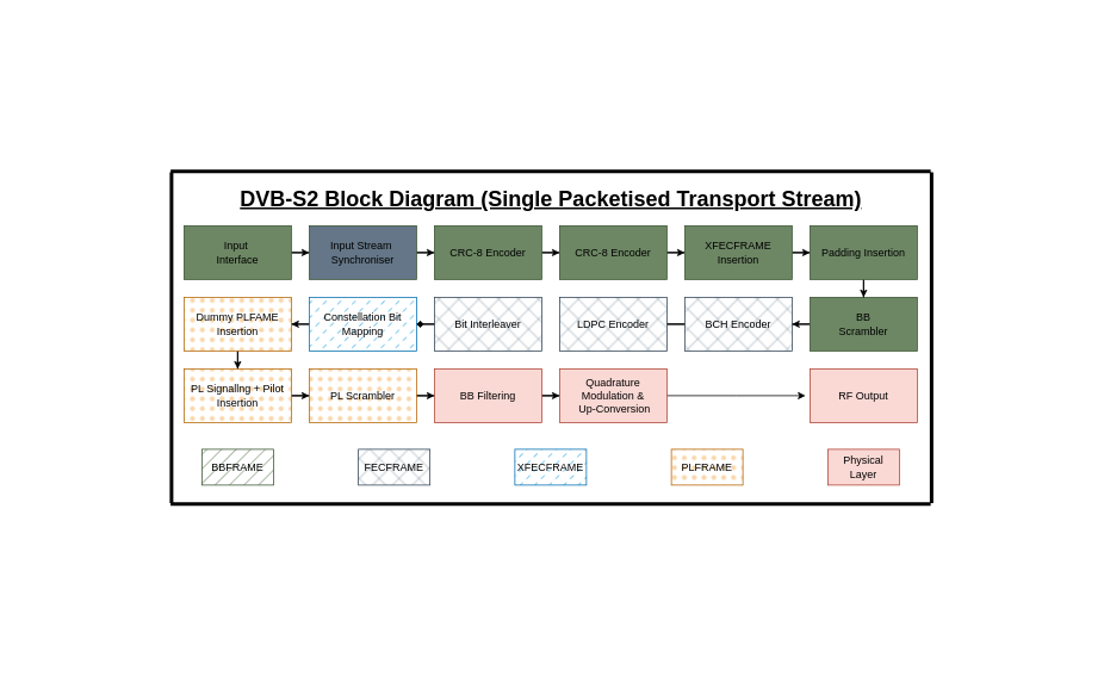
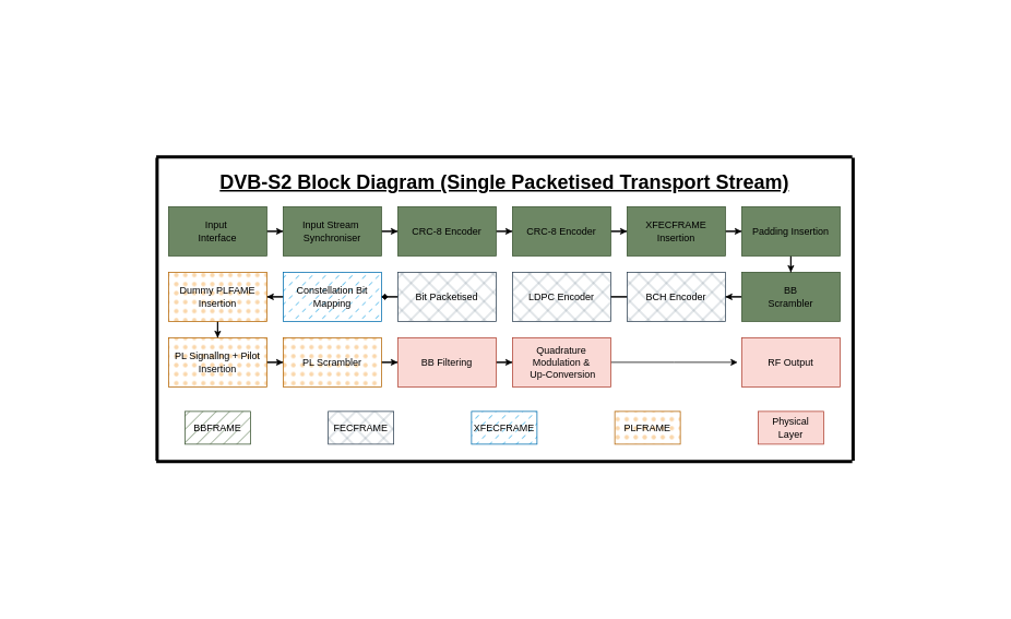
  <mxCell id="0" />
  <mxCell id="1" parent="0" />
  <mxCell id="2" value="DVB-S2 Block Diagram (Single Packetised Transport Stream)" style="text;strokeColor=none;fillColor=none;html=1;fontSize=24;fontStyle=5;verticalAlign=middle;align=center;" vertex="1" parent="1"><mxGeometry x="250" y="202" width="730" height="40" as="geometry" /></mxCell>
  <mxCell id="3" value="" style="line;strokeWidth=4;html=1;perimeter=backbonePerimeter;points=[];outlineConnect=0;" vertex="1" parent="1"><mxGeometry y="20" width="850" height="342" as="geometry" x="190" /></mxCell>
  <mxCell id="4" value="" style="edgeStyle=orthogonalEdgeStyle;rounded=0;orthogonalLoop=1;jettySize=auto;html=1;labelBorderColor=none;textShadow=0;" edge="1" parent="1" source="5" target="7"><mxGeometry relative="1" as="geometry" /></mxCell>
  <mxCell id="5" value="Input&amp;nbsp;&lt;br&gt;Interface" style="rounded=0;whiteSpace=wrap;html=1;fillColor=#6d8764;fontColor=#000000;strokeColor=#3A5431;labelBorderColor=none;textShadow=0;" vertex="1" parent="1"><mxGeometry x="205" y="252" width="120" height="60" as="geometry" /></mxCell>
  <mxCell id="6" value="" style="edgeStyle=orthogonalEdgeStyle;rounded=0;orthogonalLoop=1;jettySize=auto;html=1;labelBorderColor=none;textShadow=0;" edge="1" parent="1" source="7" target="9"><mxGeometry relative="1" as="geometry" /></mxCell>
- <mxCell id="7" value="Input Stream&amp;nbsp;&lt;div&gt;Synchroniser&lt;/div&gt;" style="rounded=0;whiteSpace=wrap;html=1;fillColor=#647687;fontColor=#000000;strokeColor=#3A5431;labelBorderColor=none;textShadow=0;" vertex="1" parent="1"><mxGeometry x="345" y="252" width="120" height="60" as="geometry" /></mxCell>
+ <mxCell id="7" value="Input Stream&amp;nbsp;&lt;div&gt;Synchroniser&lt;/div&gt;" style="rounded=0;whiteSpace=wrap;html=1;fillColor=#6d8764;fontColor=#000000;strokeColor=#3A5431;labelBorderColor=none;textShadow=0;" vertex="1" parent="1"><mxGeometry x="345" y="252" width="120" height="60" as="geometry" /></mxCell>
  <mxCell id="8" value="" style="edgeStyle=orthogonalEdgeStyle;rounded=0;orthogonalLoop=1;jettySize=auto;html=1;labelBorderColor=none;textShadow=0;" edge="1" parent="1" source="9" target="11"><mxGeometry relative="1" as="geometry" /></mxCell>
  <mxCell id="9" value="CRC-8 Encoder" style="rounded=0;whiteSpace=wrap;html=1;fillColor=#6d8764;fontColor=#000000;strokeColor=#3A5431;labelBorderColor=none;textShadow=0;" vertex="1" parent="1"><mxGeometry x="485" y="252" width="120" height="60" as="geometry" /></mxCell>
  <mxCell id="10" value="" style="edgeStyle=orthogonalEdgeStyle;rounded=0;orthogonalLoop=1;jettySize=auto;html=1;labelBorderColor=none;textShadow=0;" edge="1" parent="1" source="11" target="13"><mxGeometry relative="1" as="geometry" /></mxCell>
  <mxCell id="11" value="CRC-8 Encoder" style="rounded=0;whiteSpace=wrap;html=1;fillColor=#6d8764;fontColor=#000000;strokeColor=#3A5431;labelBorderColor=none;textShadow=0;" vertex="1" parent="1"><mxGeometry x="625" y="252" width="120" height="60" as="geometry" /></mxCell>
  <mxCell id="12" value="" style="edgeStyle=orthogonalEdgeStyle;rounded=0;orthogonalLoop=1;jettySize=auto;html=1;labelBorderColor=none;textShadow=0;" edge="1" parent="1" source="13" target="17"><mxGeometry relative="1" as="geometry" /></mxCell>
  <mxCell id="13" value="XFECFRAME&lt;div&gt;Insertion&lt;/div&gt;" style="rounded=0;whiteSpace=wrap;html=1;fillColor=#6d8764;fontColor=#000000;strokeColor=#3A5431;labelBorderColor=none;textShadow=0;" vertex="1" parent="1"><mxGeometry x="765" y="252" width="120" height="60" as="geometry" /></mxCell>
  <mxCell id="14" value="" style="edgeStyle=orthogonalEdgeStyle;rounded=0;orthogonalLoop=1;jettySize=auto;html=1;labelBorderColor=none;textShadow=0;" edge="1" parent="1" source="15" target="19"><mxGeometry relative="1" as="geometry" /></mxCell>
  <mxCell id="15" value="BB&lt;br&gt;Scrambler" style="rounded=0;whiteSpace=wrap;html=1;fillColor=#6d8764;fontColor=#000000;strokeColor=#3A5431;labelBorderColor=none;textShadow=0;" vertex="1" parent="1"><mxGeometry x="905" y="332" width="120" height="60" as="geometry" /></mxCell>
  <mxCell id="16" value="" style="edgeStyle=orthogonalEdgeStyle;rounded=0;orthogonalLoop=1;jettySize=auto;html=1;labelBorderColor=none;textShadow=0;" edge="1" parent="1" source="17" target="15"><mxGeometry relative="1" as="geometry" /></mxCell>
  <mxCell id="17" value="Padding Insertion" style="rounded=0;whiteSpace=wrap;html=1;fillColor=#6d8764;fontColor=#000000;strokeColor=#3A5431;labelBorderColor=none;textShadow=0;" vertex="1" parent="1"><mxGeometry x="905" y="252" width="120" height="60" as="geometry" /></mxCell>
  <mxCell id="18" value="" style="edgeStyle=orthogonalEdgeStyle;rounded=0;orthogonalLoop=1;jettySize=auto;html=1;labelBorderColor=none;textShadow=0;endArrow=none;" edge="1" parent="1" source="19" target="20"><mxGeometry relative="1" as="geometry" /></mxCell>
  <mxCell id="19" value="BCH Encoder" style="rounded=0;whiteSpace=wrap;html=1;fillColor=#647687;fontColor=#000000;strokeColor=#314354;fillStyle=cross-hatch;labelBorderColor=none;textShadow=0;" vertex="1" parent="1"><mxGeometry x="765" y="332" width="120" height="60" as="geometry" /></mxCell>
  <mxCell id="20" value="LDPC Encoder" style="rounded=0;whiteSpace=wrap;html=1;fillColor=#647687;fontColor=#000000;strokeColor=#314354;fillStyle=cross-hatch;labelBorderColor=none;textShadow=0;" vertex="1" parent="1"><mxGeometry x="625" y="332" width="120" height="60" as="geometry" /></mxCell>
  <mxCell id="21" value="" style="edgeStyle=orthogonalEdgeStyle;rounded=0;orthogonalLoop=1;jettySize=auto;html=1;labelBorderColor=none;textShadow=0;endArrow=diamond;" edge="1" parent="1" source="22" target="24"><mxGeometry relative="1" as="geometry" /></mxCell>
- <mxCell id="22" value="Bit Interleaver" style="rounded=0;whiteSpace=wrap;html=1;fillColor=#647687;fontColor=#000000;strokeColor=#314354;fillStyle=cross-hatch;labelBorderColor=none;textShadow=0;" vertex="1" parent="1"><mxGeometry x="485" y="332" width="120" height="60" as="geometry" /></mxCell>
+ <mxCell id="22" value="Bit Packetised" style="rounded=0;whiteSpace=wrap;html=1;fillColor=#647687;fontColor=#000000;strokeColor=#314354;fillStyle=cross-hatch;labelBorderColor=none;textShadow=0;" vertex="1" parent="1"><mxGeometry x="485" y="332" width="120" height="60" as="geometry" /></mxCell>
  <mxCell id="23" value="" style="edgeStyle=orthogonalEdgeStyle;rounded=0;orthogonalLoop=1;jettySize=auto;html=1;labelBorderColor=none;textShadow=0;" edge="1" parent="1" source="24" target="26"><mxGeometry relative="1" as="geometry" /></mxCell>
  <mxCell id="24" value="Constellation Bit Mapping" style="rounded=0;whiteSpace=wrap;html=1;fillColor=#1ba1e2;fontColor=#000000;strokeColor=#006EAF;fillStyle=dashed;labelBorderColor=none;textShadow=0;" vertex="1" parent="1"><mxGeometry x="345" y="332" width="120" height="60" as="geometry" /></mxCell>
  <mxCell id="25" value="" style="edgeStyle=orthogonalEdgeStyle;rounded=0;orthogonalLoop=1;jettySize=auto;html=1;labelBorderColor=none;textShadow=0;" edge="1" parent="1" source="26" target="28"><mxGeometry relative="1" as="geometry" /></mxCell>
  <mxCell id="26" value="Dummy PLFAME Insertion" style="rounded=0;whiteSpace=wrap;html=1;fillColor=#fad7ac;fillStyle=dots;strokeColor=#b46504;labelBorderColor=none;textShadow=0;" vertex="1" parent="1"><mxGeometry x="205" y="332" width="120" height="60" as="geometry" /></mxCell>
  <mxCell id="27" value="" style="edgeStyle=orthogonalEdgeStyle;rounded=0;orthogonalLoop=1;jettySize=auto;html=1;labelBorderColor=none;textShadow=0;" edge="1" parent="1" source="28" target="30"><mxGeometry relative="1" as="geometry" /></mxCell>
  <mxCell id="28" value="PL Signallng + Pilot Insertion" style="rounded=0;whiteSpace=wrap;html=1;fillColor=#fad7ac;fillStyle=dots;strokeColor=#b46504;labelBorderColor=none;textShadow=0;" vertex="1" parent="1"><mxGeometry x="205" y="412" width="120" height="60" as="geometry" /></mxCell>
  <mxCell id="29" value="" style="edgeStyle=orthogonalEdgeStyle;rounded=0;orthogonalLoop=1;jettySize=auto;html=1;labelBorderColor=none;textShadow=0;" edge="1" parent="1" source="30" target="32"><mxGeometry relative="1" as="geometry" /></mxCell>
  <mxCell id="30" value="PL Scrambler" style="rounded=0;whiteSpace=wrap;html=1;fillColor=#fad7ac;fillStyle=dots;strokeColor=#b46504;labelBorderColor=none;textShadow=0;" vertex="1" parent="1"><mxGeometry x="345" y="412" width="120" height="60" as="geometry" /></mxCell>
  <mxCell id="31" value="" style="edgeStyle=orthogonalEdgeStyle;rounded=0;orthogonalLoop=1;jettySize=auto;html=1;labelBorderColor=none;textShadow=0;" edge="1" parent="1" source="32" target="34"><mxGeometry relative="1" as="geometry" /></mxCell>
  <mxCell id="32" value="BB Filtering" style="rounded=0;whiteSpace=wrap;html=1;fillColor=#fad9d5;strokeColor=#ae4132;labelBorderColor=none;textShadow=0;" vertex="1" parent="1"><mxGeometry x="485" y="412" width="120" height="60" as="geometry" /></mxCell>
  <mxCell id="33" style="edgeStyle=orthogonalEdgeStyle;rounded=0;orthogonalLoop=1;jettySize=auto;html=1;labelBorderColor=none;textShadow=0;" edge="1" parent="1" source="34"><mxGeometry relative="1" as="geometry"><mxPoint x="900" y="442" as="targetPoint" /></mxGeometry></mxCell>
  <mxCell id="34" value="Quadrature Modulation &amp;amp;&lt;div&gt;&amp;nbsp;Up-Conversion&lt;/div&gt;" style="rounded=0;whiteSpace=wrap;html=1;fillColor=#fad9d5;strokeColor=#ae4132;labelBorderColor=none;textShadow=0;" vertex="1" parent="1"><mxGeometry x="625" y="412" width="120" height="60" as="geometry" /></mxCell>
  <mxCell id="35" value="RF Output" style="rounded=0;whiteSpace=wrap;html=1;fillColor=#fad9d5;strokeColor=#ae4132;labelBorderColor=none;textShadow=0;" vertex="1" parent="1"><mxGeometry x="905" y="412" width="120" height="60" as="geometry" /></mxCell>
  <mxCell id="36" value="BBFRAME" style="rounded=0;whiteSpace=wrap;html=1;fillColor=#6d8764;fontColor=#000000;strokeColor=#3A5431;fillStyle=hatch;flipH=0;labelBorderColor=none;textShadow=0;" vertex="1" parent="1"><mxGeometry x="225" y="502" width="80" height="40" as="geometry" /></mxCell>
  <mxCell id="37" value="PLFRAME" style="rounded=0;whiteSpace=wrap;html=1;fillColor=#fad7ac;fillStyle=dots;strokeColor=#b46504;flipH=0;labelBorderColor=none;textShadow=0;" vertex="1" parent="1"><mxGeometry x="750" y="502" width="80" height="40" as="geometry" /></mxCell>
  <mxCell id="38" value="XFECFRAME" style="rounded=0;whiteSpace=wrap;html=1;fillColor=#1ba1e2;fontColor=#000000;strokeColor=#006EAF;fillStyle=dashed;flipH=0;labelBorderColor=none;textShadow=0;" vertex="1" parent="1"><mxGeometry x="575" y="502" width="80" height="40" as="geometry" /></mxCell>
  <mxCell id="39" value="Physical Layer" style="rounded=0;whiteSpace=wrap;html=1;fillColor=#fad9d5;strokeColor=#ae4132;flipH=0;labelBorderColor=none;textShadow=0;" vertex="1" parent="1"><mxGeometry x="925" y="502" width="80" height="40" as="geometry" /></mxCell>
  <mxCell id="40" value="FECFRAME" style="rounded=0;whiteSpace=wrap;html=1;fillColor=#647687;fontColor=#000000;strokeColor=#314354;fillStyle=cross-hatch;flipH=0;labelBorderColor=none;textShadow=0;" vertex="1" parent="1"><mxGeometry x="400" y="502" width="80" height="40" as="geometry" /></mxCell>
  <mxCell id="41" value="" style="line;strokeWidth=4;html=1;perimeter=backbonePerimeter;points=[];outlineConnect=0;" vertex="1" parent="1"><mxGeometry y="392" width="850" height="342" as="geometry" x="190" /></mxCell>
  <mxCell id="42" value="" style="line;strokeWidth=4;html=1;perimeter=backbonePerimeter;points=[];outlineConnect=0;direction=south;" vertex="1" parent="1"><mxGeometry x="870" y="192" width="342" height="370" as="geometry" /></mxCell>
  <mxCell id="43" value="" style="line;strokeWidth=4;html=1;perimeter=backbonePerimeter;points=[];outlineConnect=0;direction=south;" vertex="1" parent="1"><mxGeometry x="20" y="192" width="342" height="370" as="geometry" /></mxCell>
